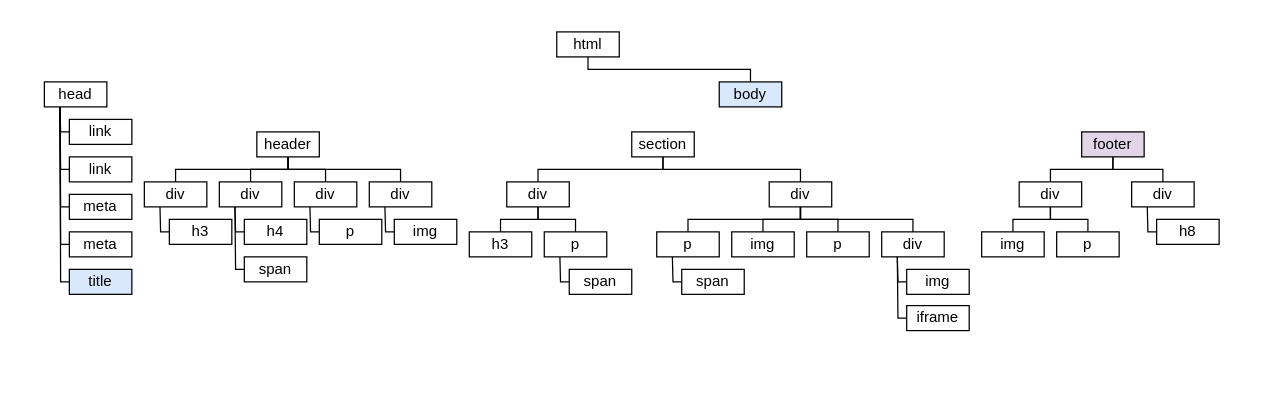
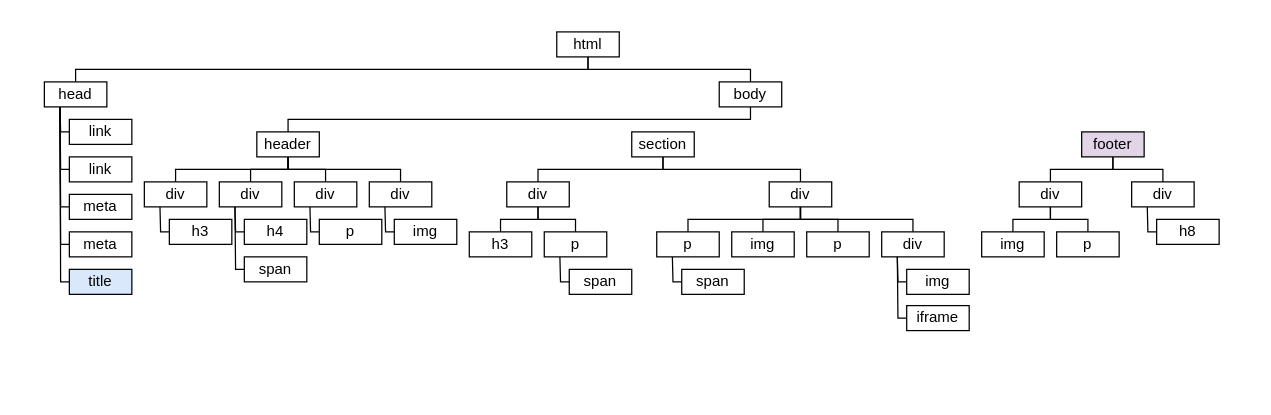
  <mxCell id="0" />
  <mxCell id="1" parent="0" />
  <mxCell id="2" value="" style="whiteSpace=wrap;html=1;fillColor=none;strokeColor=none;" vertex="1" parent="1"><mxGeometry x="20" y="20" width="975" height="290" as="geometry" /></mxCell>
+ <mxCell id="3" style="edgeStyle=none;rounded=0;html=1;exitX=0.5;exitY=0;exitDx=0;exitDy=0;entryX=0.5;entryY=1;entryDx=0;entryDy=0;endArrow=none;endFill=0;" edge="1" parent="1" source="6" target="73"><mxGeometry relative="1" as="geometry"><Array as="points"><mxPoint x="60" y="55" /><mxPoint x="470" y="55" /></Array></mxGeometry></mxCell>
  <mxCell id="4" style="edgeStyle=none;rounded=0;html=1;exitX=0.25;exitY=1;exitDx=0;exitDy=0;entryX=0;entryY=0.5;entryDx=0;entryDy=0;endArrow=none;endFill=0;" edge="1" parent="1" source="6" target="14"><mxGeometry relative="1" as="geometry"><Array as="points"><mxPoint x="48" y="225" /></Array></mxGeometry></mxCell>
  <mxCell id="5" style="edgeStyle=none;rounded=0;html=1;exitX=0.25;exitY=1;exitDx=0;exitDy=0;entryX=0;entryY=0.5;entryDx=0;entryDy=0;endArrow=none;endFill=0;" edge="1" parent="1" source="6" target="13"><mxGeometry relative="1" as="geometry"><Array as="points"><mxPoint x="48" y="195" /></Array></mxGeometry></mxCell>
  <mxCell id="6" value="head" style="whiteSpace=wrap;html=1;" vertex="1" parent="1"><mxGeometry x="35" y="65" width="50" height="20" as="geometry" /></mxCell>
  <mxCell id="7" style="edgeStyle=none;rounded=0;html=1;exitX=0;exitY=0.5;exitDx=0;exitDy=0;endArrow=none;endFill=0;entryX=0.25;entryY=1;entryDx=0;entryDy=0;" edge="1" parent="1" source="8" target="6"><mxGeometry relative="1" as="geometry"><Array as="points"><mxPoint x="48" y="105" /></Array></mxGeometry></mxCell>
  <mxCell id="8" value="link" style="whiteSpace=wrap;html=1;" vertex="1" parent="1"><mxGeometry x="55" y="95" width="50" height="20" as="geometry" /></mxCell>
  <mxCell id="9" style="edgeStyle=none;rounded=0;html=1;exitX=0;exitY=0.5;exitDx=0;exitDy=0;entryX=0.25;entryY=1;entryDx=0;entryDy=0;endArrow=none;endFill=0;" edge="1" parent="1" source="10" target="6"><mxGeometry relative="1" as="geometry"><Array as="points"><mxPoint x="48" y="135" /></Array></mxGeometry></mxCell>
  <mxCell id="10" value="link" style="whiteSpace=wrap;html=1;" vertex="1" parent="1"><mxGeometry x="55" y="125" width="50" height="20" as="geometry" /></mxCell>
  <mxCell id="11" style="edgeStyle=none;rounded=0;html=1;exitX=0;exitY=0.5;exitDx=0;exitDy=0;endArrow=none;endFill=0;entryX=0.25;entryY=1;entryDx=0;entryDy=0;" edge="1" parent="1" source="12" target="6"><mxGeometry relative="1" as="geometry"><mxPoint x="45" y="85" as="targetPoint" /><Array as="points"><mxPoint x="48" y="165" /></Array></mxGeometry></mxCell>
  <mxCell id="12" value="meta" style="whiteSpace=wrap;html=1;" vertex="1" parent="1"><mxGeometry x="55" y="155" width="50" height="20" as="geometry" /></mxCell>
  <mxCell id="13" value="meta" style="whiteSpace=wrap;html=1;" vertex="1" parent="1"><mxGeometry x="55" y="185" width="50" height="20" as="geometry" /></mxCell>
  <mxCell id="14" value="title" style="whiteSpace=wrap;html=1;fillColor=#dae8fc;" vertex="1" parent="1"><mxGeometry x="55" y="215" width="50" height="20" as="geometry" /></mxCell>
+ <mxCell id="15" style="edgeStyle=none;rounded=0;html=1;exitX=0.5;exitY=0;exitDx=0;exitDy=0;entryX=0.5;entryY=1;entryDx=0;entryDy=0;endArrow=none;endFill=0;" edge="1" parent="1" source="17" target="71"><mxGeometry relative="1" as="geometry"><Array as="points"><mxPoint x="230" y="95" /><mxPoint x="600" y="95" /></Array></mxGeometry></mxCell>
  <mxCell id="16" style="edgeStyle=none;rounded=0;html=1;exitX=0.5;exitY=1;exitDx=0;exitDy=0;entryX=0.5;entryY=0;entryDx=0;entryDy=0;endArrow=none;endFill=0;" edge="1" parent="1" source="17" target="28"><mxGeometry relative="1" as="geometry"><Array as="points"><mxPoint x="230" y="135" /><mxPoint x="320" y="135" /></Array></mxGeometry></mxCell>
  <mxCell id="17" value="header" style="whiteSpace=wrap;html=1;" vertex="1" parent="1"><mxGeometry x="205" y="105" width="50" height="20" as="geometry" /></mxCell>
  <mxCell id="18" style="edgeStyle=none;rounded=0;html=1;exitX=0.5;exitY=0;exitDx=0;exitDy=0;endArrow=none;endFill=0;entryX=0.5;entryY=1;entryDx=0;entryDy=0;" edge="1" parent="1" source="20" target="17"><mxGeometry relative="1" as="geometry"><mxPoint x="145" y="135" as="targetPoint" /><Array as="points"><mxPoint x="140" y="135" /><mxPoint x="230" y="135" /></Array></mxGeometry></mxCell>
  <mxCell id="19" style="edgeStyle=none;rounded=0;html=1;exitX=0.25;exitY=1;exitDx=0;exitDy=0;entryX=0;entryY=0.5;entryDx=0;entryDy=0;endArrow=none;endFill=0;" edge="1" parent="1" source="20" target="29"><mxGeometry relative="1" as="geometry"><Array as="points"><mxPoint x="128" y="185" /></Array></mxGeometry></mxCell>
  <mxCell id="20" value="div" style="whiteSpace=wrap;html=1;" vertex="1" parent="1"><mxGeometry x="115" y="145" width="50" height="20" as="geometry" /></mxCell>
  <mxCell id="21" style="edgeStyle=none;rounded=0;html=1;exitX=0.5;exitY=0;exitDx=0;exitDy=0;entryX=0.5;entryY=1;entryDx=0;entryDy=0;endArrow=none;endFill=0;" edge="1" parent="1" source="23" target="17"><mxGeometry relative="1" as="geometry"><Array as="points"><mxPoint x="200" y="135" /><mxPoint x="230" y="135" /></Array></mxGeometry></mxCell>
  <mxCell id="22" style="edgeStyle=none;rounded=0;html=1;exitX=0.25;exitY=1;exitDx=0;exitDy=0;entryX=0;entryY=0.5;entryDx=0;entryDy=0;endArrow=none;endFill=0;" edge="1" parent="1" source="23" target="30"><mxGeometry relative="1" as="geometry"><Array as="points"><mxPoint x="188" y="185" /></Array></mxGeometry></mxCell>
  <mxCell id="23" value="div" style="whiteSpace=wrap;html=1;" vertex="1" parent="1"><mxGeometry x="175" y="145" width="50" height="20" as="geometry" /></mxCell>
  <mxCell id="24" style="edgeStyle=none;rounded=0;html=1;exitX=0.5;exitY=0;exitDx=0;exitDy=0;entryX=0.5;entryY=1;entryDx=0;entryDy=0;endArrow=none;endFill=0;" edge="1" parent="1" source="26" target="17"><mxGeometry relative="1" as="geometry"><Array as="points"><mxPoint x="260" y="135" /><mxPoint x="230" y="135" /></Array></mxGeometry></mxCell>
  <mxCell id="25" style="edgeStyle=none;rounded=0;html=1;exitX=0.25;exitY=1;exitDx=0;exitDy=0;entryX=0;entryY=0.5;entryDx=0;entryDy=0;endArrow=none;endFill=0;" edge="1" parent="1" source="26" target="31"><mxGeometry relative="1" as="geometry"><Array as="points"><mxPoint x="248" y="185" /></Array></mxGeometry></mxCell>
  <mxCell id="26" value="div" style="whiteSpace=wrap;html=1;" vertex="1" parent="1"><mxGeometry x="235" y="145" width="50" height="20" as="geometry" /></mxCell>
  <mxCell id="27" style="edgeStyle=none;rounded=0;html=1;exitX=0.25;exitY=1;exitDx=0;exitDy=0;entryX=0;entryY=0.5;entryDx=0;entryDy=0;endArrow=none;endFill=0;" edge="1" parent="1" source="28" target="32"><mxGeometry relative="1" as="geometry"><Array as="points"><mxPoint x="308" y="185" /></Array></mxGeometry></mxCell>
  <mxCell id="28" value="div" style="whiteSpace=wrap;html=1;" vertex="1" parent="1"><mxGeometry x="295" y="145" width="50" height="20" as="geometry" /></mxCell>
  <mxCell id="29" value="h3" style="whiteSpace=wrap;html=1;" vertex="1" parent="1"><mxGeometry x="135" y="175" width="50" height="20" as="geometry" /></mxCell>
  <mxCell id="30" value="h4" style="whiteSpace=wrap;html=1;" vertex="1" parent="1"><mxGeometry x="195" y="175" width="50" height="20" as="geometry" /></mxCell>
  <mxCell id="31" value="p" style="whiteSpace=wrap;html=1;" vertex="1" parent="1"><mxGeometry x="255" y="175" width="50" height="20" as="geometry" /></mxCell>
  <mxCell id="32" value="img" style="whiteSpace=wrap;html=1;" vertex="1" parent="1"><mxGeometry x="315" y="175" width="50" height="20" as="geometry" /></mxCell>
  <mxCell id="33" style="edgeStyle=none;rounded=0;html=1;exitX=0;exitY=0.5;exitDx=0;exitDy=0;entryX=0.25;entryY=1;entryDx=0;entryDy=0;endArrow=none;endFill=0;" edge="1" parent="1" source="34" target="23"><mxGeometry relative="1" as="geometry"><Array as="points"><mxPoint x="188" y="215" /></Array></mxGeometry></mxCell>
  <mxCell id="34" value="span" style="whiteSpace=wrap;html=1;" vertex="1" parent="1"><mxGeometry x="195" y="205" width="50" height="20" as="geometry" /></mxCell>
  <mxCell id="35" value="section" style="whiteSpace=wrap;html=1;" vertex="1" parent="1"><mxGeometry x="505" y="105" width="50" height="20" as="geometry" /></mxCell>
  <mxCell id="36" style="edgeStyle=none;rounded=0;html=1;exitX=0.5;exitY=0;exitDx=0;exitDy=0;entryX=0.5;entryY=1;entryDx=0;entryDy=0;endArrow=none;endFill=0;" edge="1" parent="1" source="37" target="43"><mxGeometry relative="1" as="geometry"><Array as="points"><mxPoint x="400" y="175" /><mxPoint x="430" y="175" /></Array></mxGeometry></mxCell>
  <mxCell id="37" value="h3&lt;span style=&quot;color: rgba(0 , 0 , 0 , 0) ; font-family: monospace ; font-size: 0px&quot;&gt;%3CmxGraphModel%3E%3Croot%3E%3CmxCell%20id%3D%220%22%2F%3E%3CmxCell%20id%3D%221%22%20parent%3D%220%22%2F%3E%3CmxCell%20id%3D%222%22%20value%3D%22header%22%20style%3D%22whiteSpace%3Dwrap%3Bhtml%3D1%3B%22%20vertex%3D%221%22%20parent%3D%221%22%3E%3CmxGeometry%20x%3D%22350%22%20y%3D%22270%22%20width%3D%2250%22%20height%3D%2220%22%20as%3D%22geometry%22%2F%3E%3C%2FmxCell%3E%3C%2Froot%3E%3C%2FmxGraphModel%3E&lt;/span&gt;" style="whiteSpace=wrap;html=1;" vertex="1" parent="1"><mxGeometry x="375" y="185" width="50" height="20" as="geometry" /></mxCell>
  <mxCell id="38" style="edgeStyle=none;rounded=0;html=1;exitX=0.25;exitY=1;exitDx=0;exitDy=0;entryX=0;entryY=0.5;entryDx=0;entryDy=0;endArrow=none;endFill=0;" edge="1" parent="1" source="39" target="40"><mxGeometry relative="1" as="geometry"><Array as="points"><mxPoint x="448" y="225" /></Array></mxGeometry></mxCell>
  <mxCell id="39" value="p" style="whiteSpace=wrap;html=1;" vertex="1" parent="1"><mxGeometry x="435" y="185" width="50" height="20" as="geometry" /></mxCell>
  <mxCell id="40" value="span" style="whiteSpace=wrap;html=1;" vertex="1" parent="1"><mxGeometry x="455" y="215" width="50" height="20" as="geometry" /></mxCell>
  <mxCell id="41" style="edgeStyle=none;rounded=0;html=1;exitX=0.5;exitY=1;exitDx=0;exitDy=0;entryX=0.5;entryY=0;entryDx=0;entryDy=0;endArrow=none;endFill=0;" edge="1" parent="1" source="43" target="39"><mxGeometry relative="1" as="geometry"><Array as="points"><mxPoint x="430" y="175" /><mxPoint x="460" y="175" /></Array></mxGeometry></mxCell>
  <mxCell id="42" style="edgeStyle=none;rounded=0;html=1;exitX=0.5;exitY=0;exitDx=0;exitDy=0;entryX=0.5;entryY=1;entryDx=0;entryDy=0;endArrow=none;endFill=0;" edge="1" parent="1" source="43" target="35"><mxGeometry relative="1" as="geometry"><Array as="points"><mxPoint x="430" y="135" /><mxPoint x="530" y="135" /></Array></mxGeometry></mxCell>
  <mxCell id="43" value="div" style="whiteSpace=wrap;html=1;" vertex="1" parent="1"><mxGeometry x="405" y="145" width="50" height="20" as="geometry" /></mxCell>
  <mxCell id="44" style="edgeStyle=none;rounded=0;html=1;exitX=0.5;exitY=0;exitDx=0;exitDy=0;entryX=0.5;entryY=1;entryDx=0;entryDy=0;endArrow=none;endFill=0;" edge="1" parent="1" source="46" target="53"><mxGeometry relative="1" as="geometry"><Array as="points"><mxPoint x="550" y="175" /><mxPoint x="640" y="175" /></Array></mxGeometry></mxCell>
  <mxCell id="45" style="edgeStyle=none;rounded=0;html=1;exitX=0.25;exitY=1;exitDx=0;exitDy=0;entryX=0;entryY=0.5;entryDx=0;entryDy=0;endArrow=none;endFill=0;" edge="1" parent="1" source="46" target="54"><mxGeometry relative="1" as="geometry"><Array as="points"><mxPoint x="538" y="225" /></Array></mxGeometry></mxCell>
  <mxCell id="46" value="p" style="whiteSpace=wrap;html=1;" vertex="1" parent="1"><mxGeometry x="525" y="185" width="50" height="20" as="geometry" /></mxCell>
  <mxCell id="47" value="p" style="whiteSpace=wrap;html=1;" vertex="1" parent="1"><mxGeometry x="645" y="185" width="50" height="20" as="geometry" /></mxCell>
  <mxCell id="48" style="edgeStyle=none;rounded=0;html=1;exitX=0.5;exitY=0;exitDx=0;exitDy=0;entryX=0.5;entryY=1;entryDx=0;entryDy=0;endArrow=none;endFill=0;" edge="1" parent="1" source="49" target="53"><mxGeometry relative="1" as="geometry"><Array as="points"><mxPoint x="610" y="175" /><mxPoint x="640" y="175" /></Array></mxGeometry></mxCell>
  <mxCell id="49" value="img" style="whiteSpace=wrap;html=1;" vertex="1" parent="1"><mxGeometry x="585" y="185" width="50" height="20" as="geometry" /></mxCell>
  <mxCell id="50" style="edgeStyle=none;rounded=0;html=1;exitX=0.5;exitY=1;exitDx=0;exitDy=0;entryX=0.5;entryY=0;entryDx=0;entryDy=0;endArrow=none;endFill=0;" edge="1" parent="1" source="53" target="47"><mxGeometry relative="1" as="geometry"><Array as="points"><mxPoint x="640" y="175" /><mxPoint x="670" y="175" /></Array></mxGeometry></mxCell>
  <mxCell id="51" style="edgeStyle=none;rounded=0;html=1;exitX=0.5;exitY=1;exitDx=0;exitDy=0;entryX=0.5;entryY=0;entryDx=0;entryDy=0;endArrow=none;endFill=0;" edge="1" parent="1" source="53" target="56"><mxGeometry relative="1" as="geometry"><Array as="points"><mxPoint x="640" y="175" /><mxPoint x="730" y="175" /></Array></mxGeometry></mxCell>
  <mxCell id="52" style="edgeStyle=none;rounded=0;html=1;exitX=0.5;exitY=0;exitDx=0;exitDy=0;entryX=0.5;entryY=1;entryDx=0;entryDy=0;endArrow=none;endFill=0;" edge="1" parent="1" source="53" target="35"><mxGeometry relative="1" as="geometry"><Array as="points"><mxPoint x="640" y="135" /><mxPoint x="530" y="135" /></Array></mxGeometry></mxCell>
  <mxCell id="53" value="div" style="whiteSpace=wrap;html=1;" vertex="1" parent="1"><mxGeometry x="615" y="145" width="50" height="20" as="geometry" /></mxCell>
  <mxCell id="54" value="span" style="whiteSpace=wrap;html=1;rotation=0;" vertex="1" parent="1"><mxGeometry x="545" y="215" width="50" height="20" as="geometry" /></mxCell>
  <mxCell id="55" style="edgeStyle=none;rounded=0;html=1;exitX=0.25;exitY=1;exitDx=0;exitDy=0;entryX=0;entryY=0.5;entryDx=0;entryDy=0;endArrow=none;endFill=0;" edge="1" parent="1" source="56" target="57"><mxGeometry relative="1" as="geometry"><Array as="points"><mxPoint x="718" y="225" /></Array></mxGeometry></mxCell>
  <mxCell id="56" value="div" style="whiteSpace=wrap;html=1;" vertex="1" parent="1"><mxGeometry x="705" y="185" width="50" height="20" as="geometry" /></mxCell>
  <mxCell id="57" value="img" style="whiteSpace=wrap;html=1;" vertex="1" parent="1"><mxGeometry x="725" y="215" width="50" height="20" as="geometry" /></mxCell>
  <mxCell id="58" style="edgeStyle=none;rounded=0;html=1;exitX=0;exitY=0.5;exitDx=0;exitDy=0;entryX=0.25;entryY=1;entryDx=0;entryDy=0;endArrow=none;endFill=0;" edge="1" parent="1" source="59" target="56"><mxGeometry relative="1" as="geometry"><Array as="points"><mxPoint x="718" y="254" /></Array></mxGeometry></mxCell>
  <mxCell id="59" value="iframe" style="whiteSpace=wrap;html=1;rotation=0;" vertex="1" parent="1"><mxGeometry x="725" y="244" width="50" height="20" as="geometry" /></mxCell>
  <mxCell id="60" style="edgeStyle=none;rounded=0;html=1;exitX=0.5;exitY=1;exitDx=0;exitDy=0;entryX=0.5;entryY=0;entryDx=0;entryDy=0;endArrow=none;endFill=0;" edge="1" parent="1" source="61" target="66"><mxGeometry relative="1" as="geometry"><Array as="points"><mxPoint x="890" y="135" /><mxPoint x="930" y="135" /></Array></mxGeometry></mxCell>
  <mxCell id="61" value="footer" style="whiteSpace=wrap;html=1;fillColor=#e1d5e7;" vertex="1" parent="1"><mxGeometry x="865" y="105" width="50" height="20" as="geometry" /></mxCell>
  <mxCell id="62" style="edgeStyle=none;rounded=0;html=1;exitX=0.5;exitY=1;exitDx=0;exitDy=0;entryX=0.5;entryY=0;entryDx=0;entryDy=0;endArrow=none;endFill=0;" edge="1" parent="1" source="64" target="70"><mxGeometry relative="1" as="geometry"><Array as="points"><mxPoint x="840" y="175" /><mxPoint x="810" y="175" /></Array></mxGeometry></mxCell>
  <mxCell id="63" style="edgeStyle=none;rounded=0;html=1;exitX=0.5;exitY=0;exitDx=0;exitDy=0;entryX=0.5;entryY=1;entryDx=0;entryDy=0;endArrow=none;endFill=0;" edge="1" parent="1" source="64" target="61"><mxGeometry relative="1" as="geometry"><Array as="points"><mxPoint x="840" y="135" /><mxPoint x="890" y="135" /></Array></mxGeometry></mxCell>
  <mxCell id="64" value="div" style="whiteSpace=wrap;html=1;" vertex="1" parent="1"><mxGeometry x="815" y="145" width="50" height="20" as="geometry" /></mxCell>
  <mxCell id="65" style="edgeStyle=none;rounded=0;html=1;exitX=0.25;exitY=1;exitDx=0;exitDy=0;entryX=0;entryY=0.5;entryDx=0;entryDy=0;endArrow=none;endFill=0;" edge="1" parent="1" source="66" target="69"><mxGeometry relative="1" as="geometry"><Array as="points"><mxPoint x="918" y="185" /></Array></mxGeometry></mxCell>
  <mxCell id="66" value="div" style="whiteSpace=wrap;html=1;" vertex="1" parent="1"><mxGeometry x="905" y="145" width="50" height="20" as="geometry" /></mxCell>
  <mxCell id="67" style="edgeStyle=none;rounded=0;html=1;exitX=0.5;exitY=0;exitDx=0;exitDy=0;entryX=0.5;entryY=1;entryDx=0;entryDy=0;endArrow=none;endFill=0;" edge="1" parent="1" source="68" target="64"><mxGeometry relative="1" as="geometry"><Array as="points"><mxPoint x="870" y="175" /><mxPoint x="840" y="175" /></Array></mxGeometry></mxCell>
  <mxCell id="68" value="p" style="whiteSpace=wrap;html=1;" vertex="1" parent="1"><mxGeometry x="845" y="185" width="50" height="20" as="geometry" /></mxCell>
  <mxCell id="69" value="h8" style="whiteSpace=wrap;html=1;" vertex="1" parent="1"><mxGeometry x="925" y="175" width="50" height="20" as="geometry" /></mxCell>
  <mxCell id="70" value="img" style="whiteSpace=wrap;html=1;" vertex="1" parent="1"><mxGeometry x="785" y="185" width="50" height="20" as="geometry" /></mxCell>
- <mxCell id="71" value="body" style="whiteSpace=wrap;html=1;fillColor=#dae8fc;" vertex="1" parent="1"><mxGeometry x="575" y="65" width="50" height="20" as="geometry" /></mxCell>
+ <mxCell id="71" value="body" style="whiteSpace=wrap;html=1;" vertex="1" parent="1"><mxGeometry x="575" y="65" width="50" height="20" as="geometry" /></mxCell>
  <mxCell id="72" style="edgeStyle=none;rounded=0;html=1;exitX=0.5;exitY=1;exitDx=0;exitDy=0;entryX=0.5;entryY=0;entryDx=0;entryDy=0;endArrow=none;endFill=0;" edge="1" parent="1" source="73" target="71"><mxGeometry relative="1" as="geometry"><Array as="points"><mxPoint x="470" y="55" /><mxPoint x="600" y="55" /></Array></mxGeometry></mxCell>
  <mxCell id="73" value="html" style="whiteSpace=wrap;html=1;" vertex="1" parent="1"><mxGeometry x="445" y="25" width="50" height="20" as="geometry" /></mxCell>
